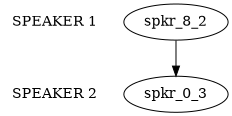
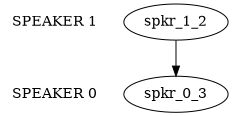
  digraph {
    n1 [label="SPEAKER 1" shape=none]
-   spkr_1_2 [label=spkr_8_2]
-   n3 [label="SPEAKER 2" shape=none]
+   spkr_1_2
+   n3 [label="SPEAKER 0" shape=none]
    spkr_0_3
    subgraph sub_1 {
      rank=same
      n1
      spkr_1_2
    }
    subgraph sub_2 {
      rank=same
      n3
      spkr_0_3
    }
    subgraph cluster_3 {
      label="SPEAKER 1"
    }
    subgraph cluster_4 {
      label="SPEAKER 0"
    }
    spkr_1_2 -> spkr_0_3
    n3 -> n1 [style=invis]
  }
